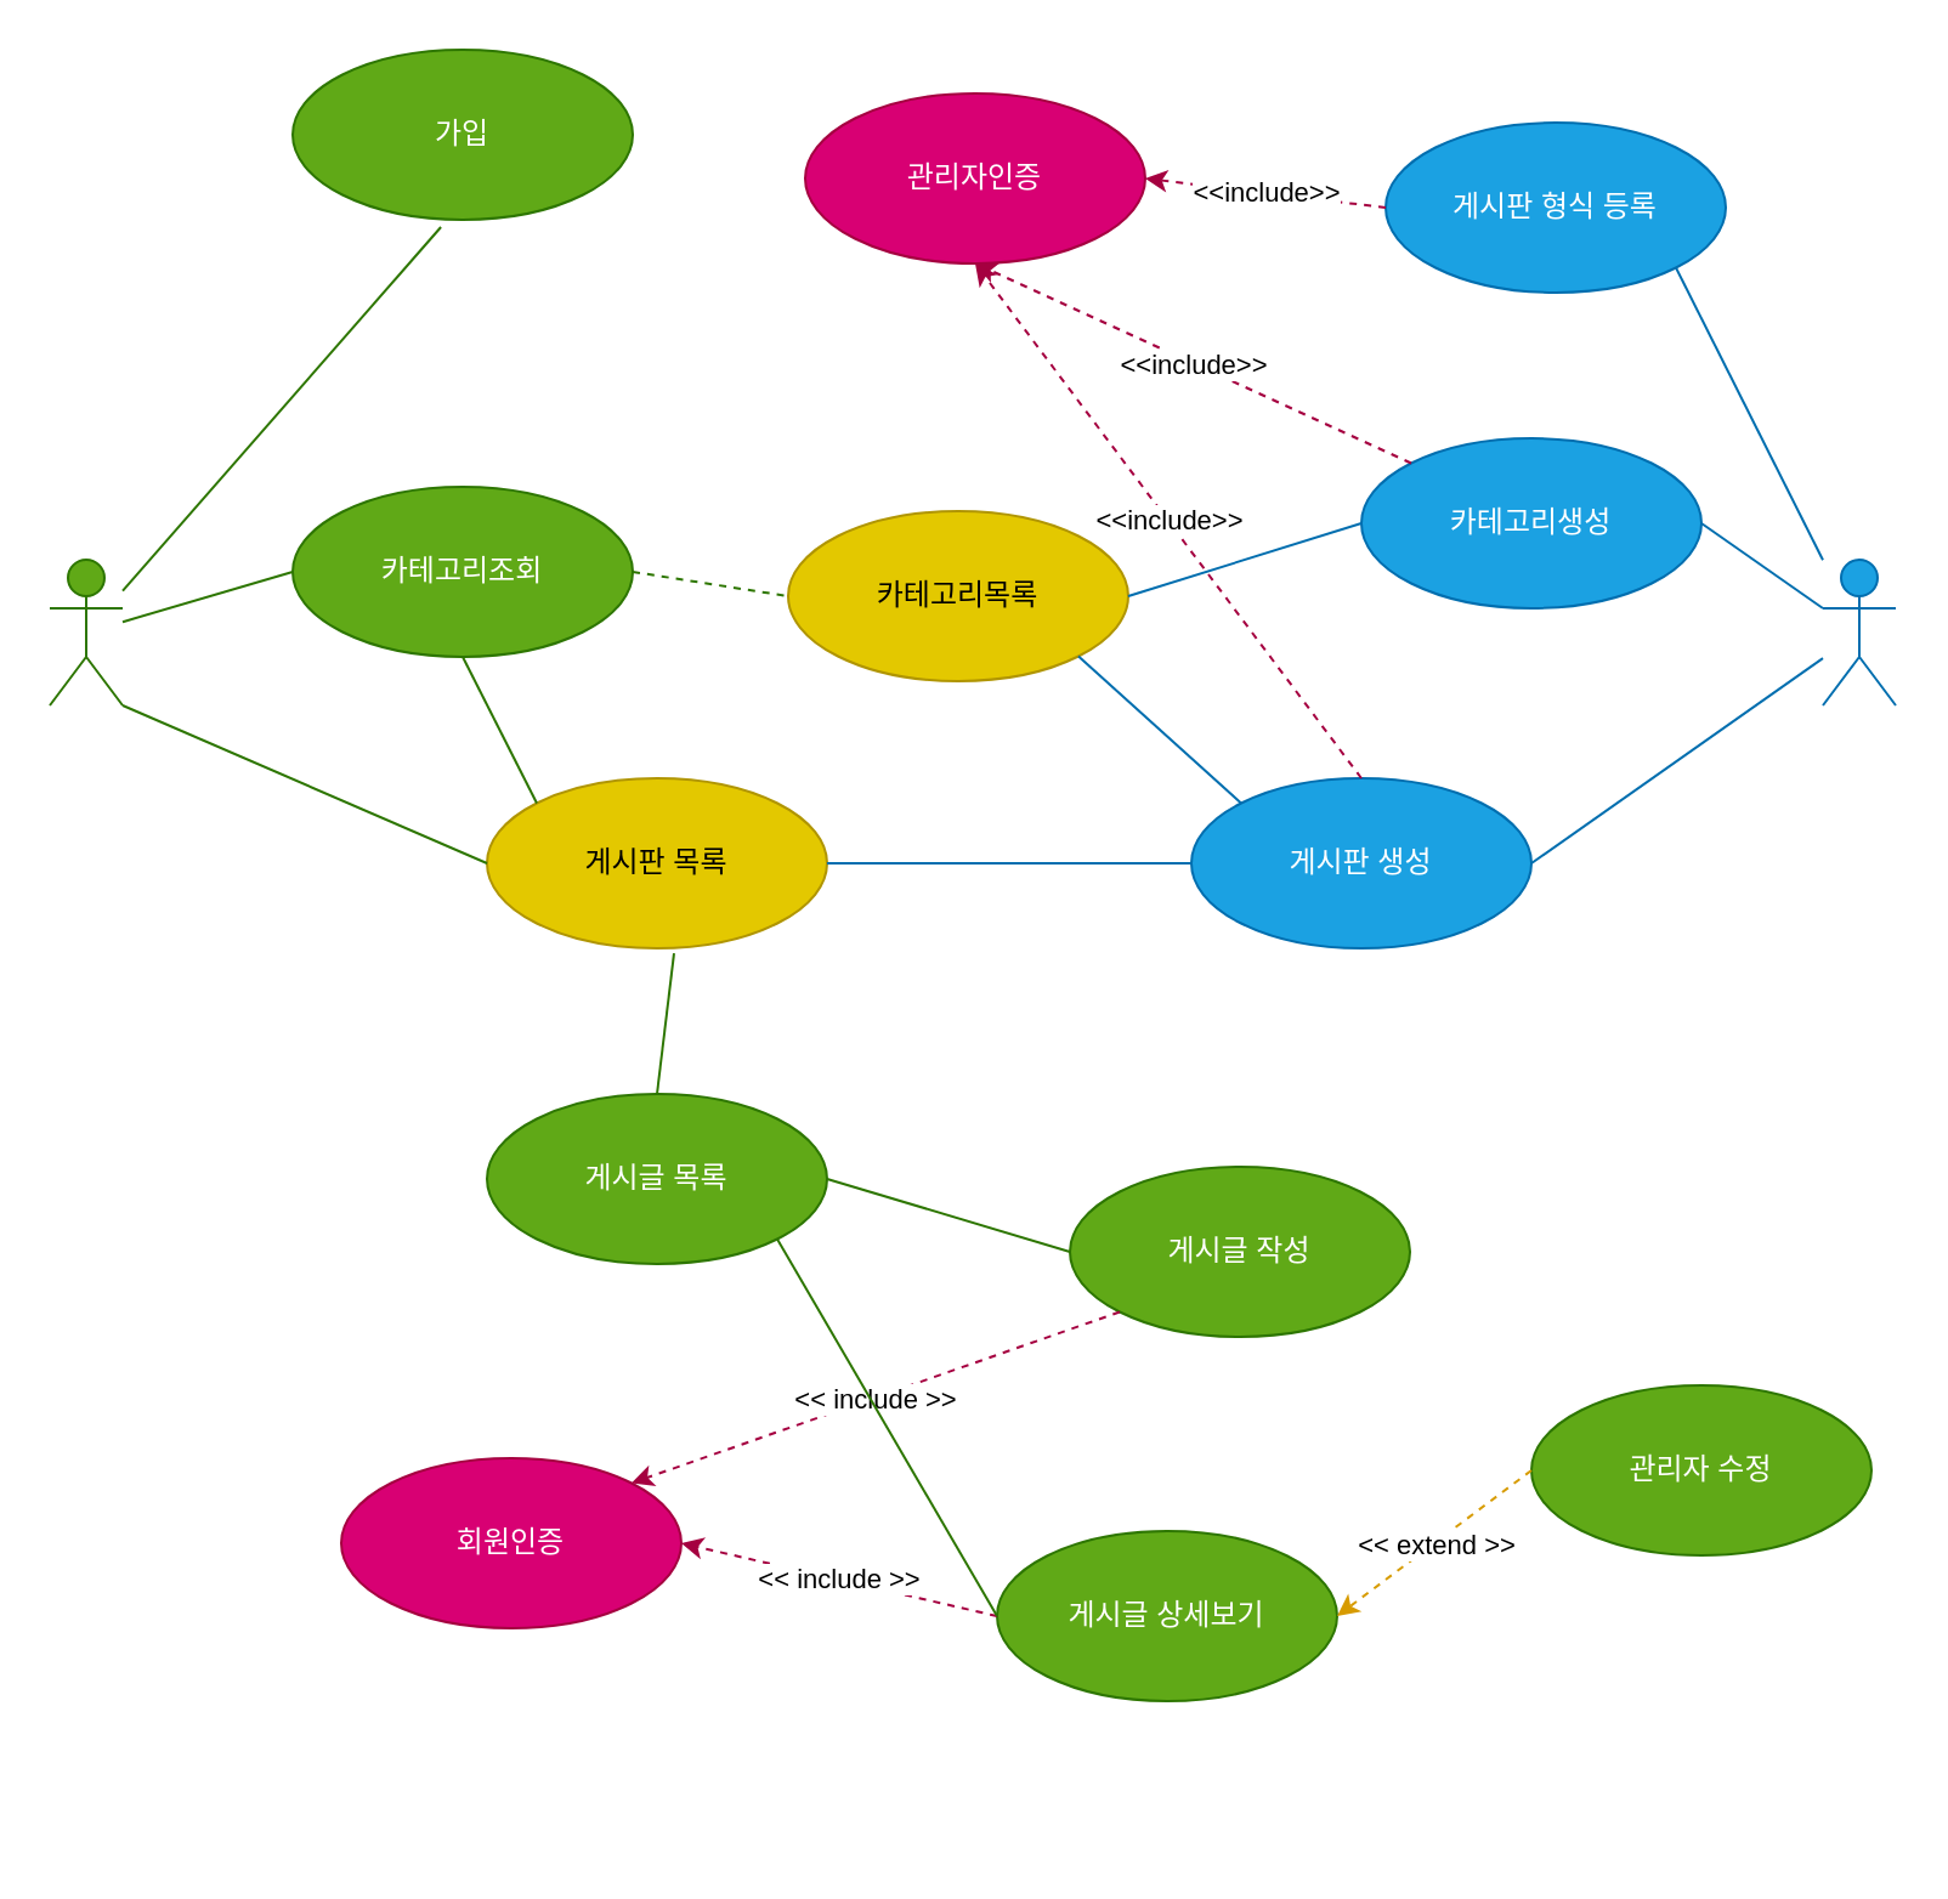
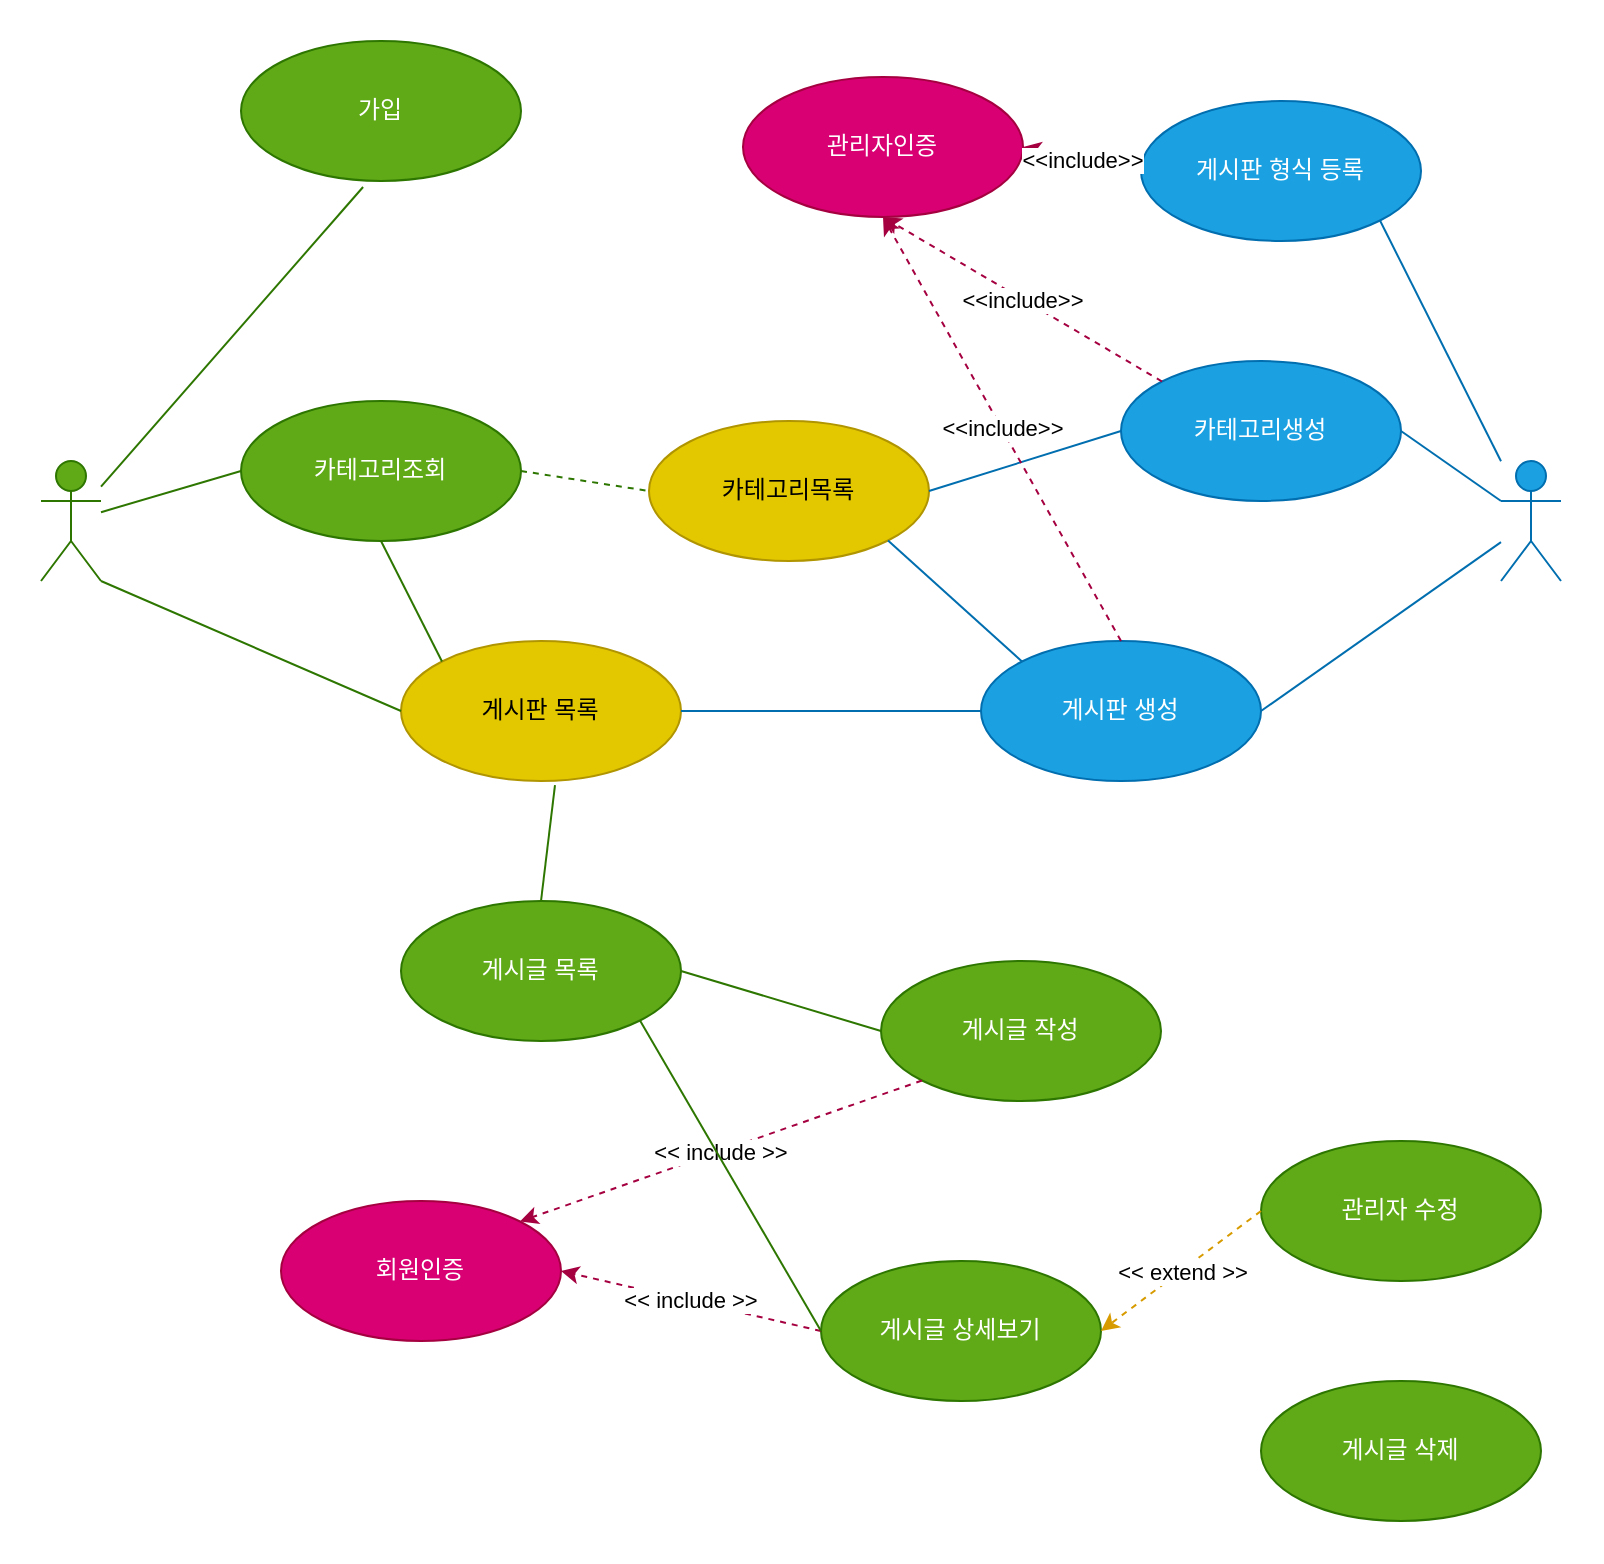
  <mxCell id="0" />
  <mxCell id="1" parent="0" />
  <mxCell id="2" value="사용자" style="shape=umlActor;verticalLabelPosition=bottom;verticalAlign=top;html=1;outlineConnect=0;fillColor=#60a917;fontColor=#ffffff;strokeColor=#2D7600;" parent="1" vertex="1"><mxGeometry x="20" y="230" width="30" height="60" as="geometry" /></mxCell>
  <mxCell id="3" value="관리자" style="shape=umlActor;verticalLabelPosition=bottom;verticalAlign=top;html=1;outlineConnect=0;fillColor=#1ba1e2;fontColor=#ffffff;strokeColor=#006EAF;" parent="1" vertex="1"><mxGeometry x="750" y="230" width="30" height="60" as="geometry" /></mxCell>
  <mxCell id="4" value="가입" style="ellipse;whiteSpace=wrap;html=1;fillColor=#60a917;fontColor=#ffffff;strokeColor=#2D7600;" parent="1" vertex="1"><mxGeometry x="120" y="20" width="140" height="70" as="geometry" /></mxCell>
  <mxCell id="5" value="회원인증" style="ellipse;whiteSpace=wrap;html=1;fillColor=#d80073;fontColor=#ffffff;strokeColor=#A50040;" parent="1" vertex="1"><mxGeometry x="140" y="600" width="140" height="70" as="geometry" /></mxCell>
- <mxCell id="6" value="관리자인증" style="ellipse;whiteSpace=wrap;html=1;fillColor=#d80073;fontColor=#ffffff;strokeColor=#A50040;" parent="1" vertex="1"><mxGeometry x="331" y="38" width="140" height="70" as="geometry" /></mxCell>
+ <mxCell id="6" value="관리자인증" style="ellipse;whiteSpace=wrap;html=1;fillColor=#d80073;fontColor=#ffffff;strokeColor=#A50040;" parent="1" vertex="1"><mxGeometry x="371" y="38" width="140" height="70" as="geometry" /></mxCell>
  <mxCell id="7" value="카테고리생성" style="ellipse;whiteSpace=wrap;html=1;fillColor=#1ba1e2;fontColor=#ffffff;strokeColor=#006EAF;" parent="1" vertex="1"><mxGeometry x="560" y="180" width="140" height="70" as="geometry" /></mxCell>
  <mxCell id="8" value="카테고리목록" style="ellipse;whiteSpace=wrap;html=1;fillColor=#e3c800;strokeColor=#B09500;fontColor=#000000;" parent="1" vertex="1"><mxGeometry x="324" y="210" width="140" height="70" as="geometry" /></mxCell>
  <mxCell id="9" value="카테고리조회" style="ellipse;whiteSpace=wrap;html=1;fillColor=#60a917;fontColor=#ffffff;strokeColor=#2D7600;" parent="1" vertex="1"><mxGeometry x="120" y="200" width="140" height="70" as="geometry" /></mxCell>
  <mxCell id="10" value="" style="endArrow=classic;html=1;rounded=0;exitX=0;exitY=0;exitDx=0;exitDy=0;entryX=0.5;entryY=1;entryDx=0;entryDy=0;dashed=1;fillColor=#d80073;strokeColor=#A50040;" parent="1" source="7" target="6" edge="1"><mxGeometry relative="1" as="geometry"><mxPoint x="340" y="430" as="sourcePoint" /><mxPoint x="440" y="430" as="targetPoint" /></mxGeometry></mxCell>
  <mxCell id="11" value="&amp;lt;&amp;lt;include&amp;gt;&amp;gt;" style="edgeLabel;resizable=0;html=1;align=center;verticalAlign=middle;" parent="10" connectable="0" vertex="1"><mxGeometry relative="1" as="geometry" /></mxCell>
  <mxCell id="12" value="" style="endArrow=none;html=1;rounded=0;exitX=1;exitY=0.5;exitDx=0;exitDy=0;entryX=0;entryY=0.5;entryDx=0;entryDy=0;fillColor=#60a917;strokeColor=#2D7600;dashed=1;" parent="1" source="9" target="8" edge="1"><mxGeometry width="50" height="50" relative="1" as="geometry"><mxPoint x="370" y="460" as="sourcePoint" /><mxPoint x="420" y="410" as="targetPoint" /></mxGeometry></mxCell>
  <mxCell id="13" value="" style="endArrow=none;html=1;rounded=0;entryX=0;entryY=0.5;entryDx=0;entryDy=0;exitX=1;exitY=0.5;exitDx=0;exitDy=0;fillColor=#1ba1e2;strokeColor=#006EAF;" parent="1" source="8" target="7" edge="1"><mxGeometry width="50" height="50" relative="1" as="geometry"><mxPoint x="370" y="460" as="sourcePoint" /><mxPoint x="420" y="410" as="targetPoint" /></mxGeometry></mxCell>
  <mxCell id="14" value="" style="endArrow=none;html=1;rounded=0;entryX=0.436;entryY=1.043;entryDx=0;entryDy=0;entryPerimeter=0;fillColor=#60a917;strokeColor=#2D7600;" parent="1" source="2" target="4" edge="1"><mxGeometry width="50" height="50" relative="1" as="geometry"><mxPoint x="50" y="220" as="sourcePoint" /><mxPoint x="420" y="410" as="targetPoint" /></mxGeometry></mxCell>
  <mxCell id="15" value="" style="endArrow=none;html=1;rounded=0;entryX=0;entryY=0.5;entryDx=0;entryDy=0;fillColor=#60a917;strokeColor=#2D7600;" parent="1" source="2" target="9" edge="1"><mxGeometry width="50" height="50" relative="1" as="geometry"><mxPoint x="50" y="250" as="sourcePoint" /><mxPoint x="420" y="410" as="targetPoint" /></mxGeometry></mxCell>
  <mxCell id="16" value="" style="endArrow=none;html=1;rounded=0;entryX=1;entryY=0.5;entryDx=0;entryDy=0;exitX=0;exitY=0.333;exitDx=0;exitDy=0;exitPerimeter=0;fillColor=#1ba1e2;strokeColor=#006EAF;" parent="1" source="3" target="7" edge="1"><mxGeometry width="50" height="50" relative="1" as="geometry"><mxPoint x="370" y="460" as="sourcePoint" /><mxPoint x="420" y="410" as="targetPoint" /></mxGeometry></mxCell>
  <mxCell id="17" value="게시판 목록" style="ellipse;whiteSpace=wrap;html=1;fillColor=#e3c800;fontColor=#000000;strokeColor=#B09500;" parent="1" vertex="1"><mxGeometry x="200" y="320" width="140" height="70" as="geometry" /></mxCell>
  <mxCell id="18" value="게시판 생성" style="ellipse;whiteSpace=wrap;html=1;fillColor=#1ba1e2;fontColor=#ffffff;strokeColor=#006EAF;" parent="1" vertex="1"><mxGeometry x="490" y="320" width="140" height="70" as="geometry" /></mxCell>
  <mxCell id="19" value="" style="endArrow=none;html=1;rounded=0;exitX=1;exitY=0.5;exitDx=0;exitDy=0;entryX=0;entryY=0.5;entryDx=0;entryDy=0;fillColor=#1ba1e2;strokeColor=#006EAF;" parent="1" source="17" target="18" edge="1"><mxGeometry width="50" height="50" relative="1" as="geometry"><mxPoint x="370" y="460" as="sourcePoint" /><mxPoint x="420" y="410" as="targetPoint" /></mxGeometry></mxCell>
  <mxCell id="20" value="" style="endArrow=none;html=1;rounded=0;exitX=1;exitY=1;exitDx=0;exitDy=0;exitPerimeter=0;entryX=0;entryY=0.5;entryDx=0;entryDy=0;fillColor=#60a917;strokeColor=#2D7600;" parent="1" source="2" target="17" edge="1"><mxGeometry width="50" height="50" relative="1" as="geometry"><mxPoint x="370" y="460" as="sourcePoint" /><mxPoint x="420" y="410" as="targetPoint" /></mxGeometry></mxCell>
  <mxCell id="21" value="" style="endArrow=none;html=1;rounded=0;exitX=1;exitY=0.5;exitDx=0;exitDy=0;fillColor=#1ba1e2;strokeColor=#006EAF;" parent="1" source="18" target="3" edge="1"><mxGeometry width="50" height="50" relative="1" as="geometry"><mxPoint x="370" y="460" as="sourcePoint" /><mxPoint x="420" y="410" as="targetPoint" /></mxGeometry></mxCell>
  <mxCell id="22" value="게시글 목록" style="ellipse;whiteSpace=wrap;html=1;fillColor=#60a917;fontColor=#ffffff;strokeColor=#2D7600;" parent="1" vertex="1"><mxGeometry x="200" y="450" width="140" height="70" as="geometry" /></mxCell>
  <mxCell id="23" value="게시글 작성" style="ellipse;whiteSpace=wrap;html=1;fillColor=#60a917;fontColor=#ffffff;strokeColor=#2D7600;" parent="1" vertex="1"><mxGeometry x="440" y="480" width="140" height="70" as="geometry" /></mxCell>
  <mxCell id="24" value="게시글 상세보기" style="ellipse;whiteSpace=wrap;html=1;fillColor=#60a917;fontColor=#ffffff;strokeColor=#2D7600;" parent="1" vertex="1"><mxGeometry x="410" y="630" width="140" height="70" as="geometry" /></mxCell>
+ <mxCell id="25" value="게시글 삭제" style="ellipse;whiteSpace=wrap;html=1;fillColor=#60a917;fontColor=#ffffff;strokeColor=#2D7600;" parent="1" vertex="1"><mxGeometry x="630" y="690" width="140" height="70" as="geometry" /></mxCell>
  <mxCell id="26" value="관리자 수정" style="ellipse;whiteSpace=wrap;html=1;fillColor=#60a917;fontColor=#ffffff;strokeColor=#2D7600;" parent="1" vertex="1"><mxGeometry x="630" y="570" width="140" height="70" as="geometry" /></mxCell>
  <mxCell id="27" value="" style="endArrow=classic;html=1;rounded=0;exitX=0;exitY=0.5;exitDx=0;exitDy=0;entryX=1;entryY=0.5;entryDx=0;entryDy=0;dashed=1;fillColor=#ffe6cc;strokeColor=#d79b00;" parent="1" source="26" target="24" edge="1"><mxGeometry relative="1" as="geometry"><mxPoint x="340" y="430" as="sourcePoint" /><mxPoint x="440" y="430" as="targetPoint" /></mxGeometry></mxCell>
  <mxCell id="28" value="&amp;lt;&amp;lt; extend &amp;gt;&amp;gt;" style="edgeLabel;resizable=0;html=1;align=center;verticalAlign=middle;" parent="27" connectable="0" vertex="1"><mxGeometry relative="1" as="geometry" /></mxCell>
  <mxCell id="29" value="" style="endArrow=classic;html=1;rounded=0;exitX=0;exitY=0.5;exitDx=0;exitDy=0;entryX=1;entryY=0.5;entryDx=0;entryDy=0;dashed=1;fillColor=#d80073;strokeColor=#A50040;" parent="1" source="24" target="5" edge="1"><mxGeometry relative="1" as="geometry"><mxPoint x="340" y="430" as="sourcePoint" /><mxPoint x="440" y="430" as="targetPoint" /></mxGeometry></mxCell>
  <mxCell id="30" value="&amp;lt;&amp;lt; include &amp;gt;&amp;gt;" style="edgeLabel;resizable=0;html=1;align=center;verticalAlign=middle;" parent="29" connectable="0" vertex="1"><mxGeometry relative="1" as="geometry" /></mxCell>
  <mxCell id="31" value="" style="endArrow=classic;html=1;rounded=0;exitX=0;exitY=1;exitDx=0;exitDy=0;entryX=1;entryY=0;entryDx=0;entryDy=0;dashed=1;fillColor=#d80073;strokeColor=#A50040;" parent="1" source="23" target="5" edge="1"><mxGeometry relative="1" as="geometry"><mxPoint x="340" y="430" as="sourcePoint" /><mxPoint x="440" y="430" as="targetPoint" /></mxGeometry></mxCell>
  <mxCell id="32" value="&amp;lt;&amp;lt; include &amp;gt;&amp;gt;" style="edgeLabel;resizable=0;html=1;align=center;verticalAlign=middle;" parent="31" connectable="0" vertex="1"><mxGeometry relative="1" as="geometry" /></mxCell>
  <mxCell id="33" value="" style="endArrow=none;html=1;rounded=0;exitX=0.55;exitY=1.029;exitDx=0;exitDy=0;exitPerimeter=0;entryX=0.5;entryY=0;entryDx=0;entryDy=0;fillColor=#60a917;strokeColor=#2D7600;" parent="1" source="17" target="22" edge="1"><mxGeometry width="50" height="50" relative="1" as="geometry"><mxPoint x="370" y="460" as="sourcePoint" /><mxPoint x="420" y="410" as="targetPoint" /></mxGeometry></mxCell>
  <mxCell id="34" value="" style="endArrow=none;html=1;rounded=0;entryX=0;entryY=0.5;entryDx=0;entryDy=0;exitX=1;exitY=0.5;exitDx=0;exitDy=0;fillColor=#60a917;strokeColor=#2D7600;" parent="1" source="22" target="23" edge="1"><mxGeometry width="50" height="50" relative="1" as="geometry"><mxPoint x="340" y="640" as="sourcePoint" /><mxPoint x="420" y="410" as="targetPoint" /></mxGeometry></mxCell>
  <mxCell id="35" value="" style="endArrow=none;html=1;rounded=0;exitX=1;exitY=1;exitDx=0;exitDy=0;entryX=0;entryY=0.5;entryDx=0;entryDy=0;fillColor=#60a917;strokeColor=#2D7600;" parent="1" source="22" target="24" edge="1"><mxGeometry width="50" height="50" relative="1" as="geometry"><mxPoint x="370" y="460" as="sourcePoint" /><mxPoint x="420" y="410" as="targetPoint" /></mxGeometry></mxCell>
  <mxCell id="36" value="" style="endArrow=classic;html=1;rounded=0;exitX=0.5;exitY=0;exitDx=0;exitDy=0;entryX=0.5;entryY=1;entryDx=0;entryDy=0;dashed=1;fillColor=#d80073;strokeColor=#A50040;" parent="1" source="18" target="6" edge="1"><mxGeometry relative="1" as="geometry"><mxPoint x="620" y="320" as="sourcePoint" /><mxPoint x="540" y="170" as="targetPoint" /></mxGeometry></mxCell>
  <mxCell id="37" value="&amp;lt;&amp;lt;include&amp;gt;&amp;gt;" style="edgeLabel;resizable=0;html=1;align=center;verticalAlign=middle;" parent="36" connectable="0" vertex="1"><mxGeometry relative="1" as="geometry" /></mxCell>
  <mxCell id="38" value="게시판 형식 등록" style="ellipse;whiteSpace=wrap;html=1;fillColor=#1ba1e2;fontColor=#ffffff;strokeColor=#006EAF;" parent="1" vertex="1"><mxGeometry x="570" y="50" width="140" height="70" as="geometry" /></mxCell>
  <mxCell id="39" value="" style="endArrow=classic;html=1;rounded=0;exitX=0;exitY=0.5;exitDx=0;exitDy=0;entryX=1;entryY=0.5;entryDx=0;entryDy=0;dashed=1;fillColor=#d80073;strokeColor=#A50040;" parent="1" source="38" target="6" edge="1"><mxGeometry relative="1" as="geometry"><mxPoint x="591" y="200" as="sourcePoint" /><mxPoint x="474" y="150" as="targetPoint" /></mxGeometry></mxCell>
  <mxCell id="40" value="&amp;lt;&amp;lt;include&amp;gt;&amp;gt;" style="edgeLabel;resizable=0;html=1;align=center;verticalAlign=middle;" parent="39" connectable="0" vertex="1"><mxGeometry relative="1" as="geometry" /></mxCell>
  <mxCell id="41" value="" style="endArrow=none;html=1;rounded=0;entryX=1;entryY=1;entryDx=0;entryDy=0;fillColor=#1ba1e2;strokeColor=#006EAF;" parent="1" source="3" target="38" edge="1"><mxGeometry width="50" height="50" relative="1" as="geometry"><mxPoint x="370" y="460" as="sourcePoint" /><mxPoint x="420" y="410" as="targetPoint" /></mxGeometry></mxCell>
  <mxCell id="42" value="" style="endArrow=none;html=1;rounded=0;entryX=0.5;entryY=1;entryDx=0;entryDy=0;exitX=0;exitY=0;exitDx=0;exitDy=0;fillColor=#60a917;strokeColor=#2D7600;" parent="1" source="17" target="9" edge="1"><mxGeometry width="50" height="50" relative="1" as="geometry"><mxPoint x="370" y="460" as="sourcePoint" /><mxPoint x="420" y="410" as="targetPoint" /></mxGeometry></mxCell>
  <mxCell id="43" value="" style="endArrow=none;html=1;rounded=0;entryX=1;entryY=1;entryDx=0;entryDy=0;exitX=0;exitY=0;exitDx=0;exitDy=0;fillColor=#1ba1e2;strokeColor=#006EAF;" edge="1" parent="1" source="18" target="8"><mxGeometry width="50" height="50" relative="1" as="geometry"><mxPoint x="367" y="429" as="sourcePoint" /><mxPoint x="417" y="379" as="targetPoint" /></mxGeometry></mxCell>
